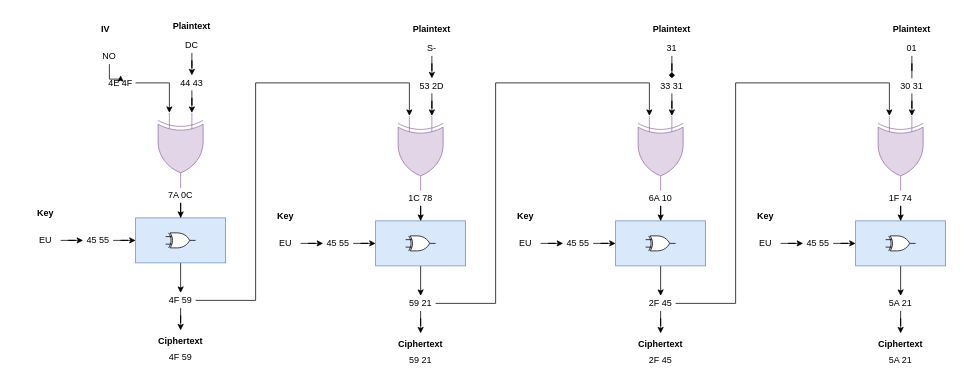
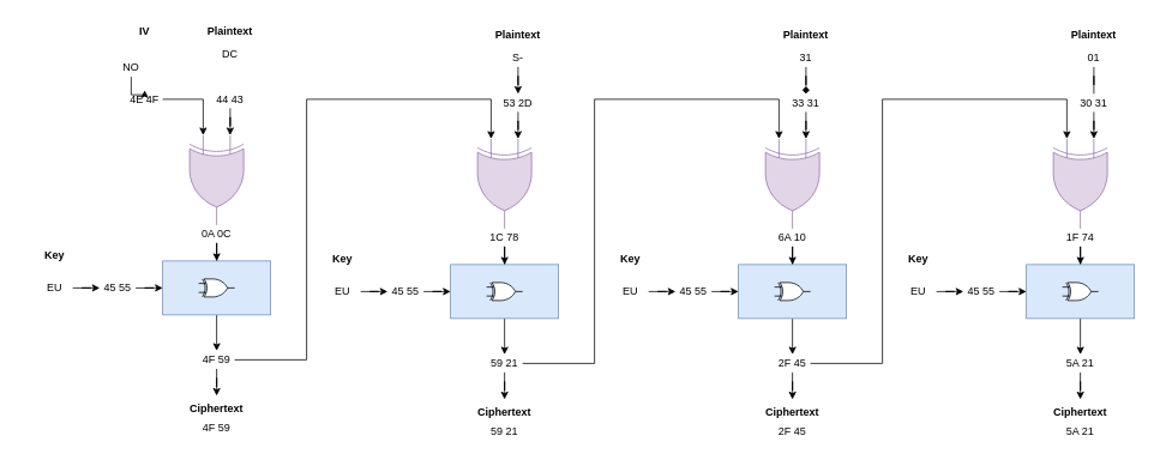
  <mxCell id="0" />
  <mxCell id="1" parent="0" />
- <mxCell id="2" style="edgeStyle=orthogonalEdgeStyle;rounded=0;orthogonalLoop=1;jettySize=auto;html=1;entryX=0.5;entryY=0;entryDx=0;entryDy=0;" edge="1" parent="1" source="3" target="6"><mxGeometry relative="1" as="geometry" /></mxCell>
  <mxCell id="3" value="DC" style="text;html=1;strokeColor=none;fillColor=none;align=center;verticalAlign=middle;whiteSpace=wrap;rounded=0;" vertex="1" parent="1"><mxGeometry x="220" y="50" width="70" height="20" as="geometry" /></mxCell>
  <mxCell id="4" value="" style="verticalLabelPosition=bottom;shadow=0;dashed=0;align=center;html=1;verticalAlign=top;shape=mxgraph.electrical.logic_gates.logic_gate;operation=xor;rotation=90;fillColor=#e1d5e7;strokeColor=#9673a6;" vertex="1" parent="1"><mxGeometry x="190" y="170" width="100" height="60" as="geometry" /></mxCell>
  <mxCell id="5" style="edgeStyle=orthogonalEdgeStyle;rounded=0;orthogonalLoop=1;jettySize=auto;html=1;entryX=0;entryY=0.25;entryDx=0;entryDy=0;entryPerimeter=0;" edge="1" parent="1" source="6" target="4"><mxGeometry relative="1" as="geometry" /></mxCell>
  <mxCell id="6" value="44 43" style="text;html=1;strokeColor=none;fillColor=none;align=center;verticalAlign=middle;whiteSpace=wrap;rounded=0;" vertex="1" parent="1"><mxGeometry x="235" y="100" width="40" height="20" as="geometry" /></mxCell>
  <mxCell id="7" value="Plaintext" style="text;align=center;fontStyle=1;verticalAlign=middle;spacingLeft=3;spacingRight=3;strokeColor=none;rotatable=0;points=[[0,0.5],[1,0.5]];portConstraint=eastwest;" vertex="1" parent="1"><mxGeometry x="215" y="20" width="80" height="26" as="geometry" /></mxCell>
- <mxCell id="8" value="IV" style="text;align=center;fontStyle=1;verticalAlign=middle;spacingLeft=3;spacingRight=3;strokeColor=none;rotatable=0;points=[[0,0.5],[1,0.5]];portConstraint=eastwest;" vertex="1" parent="1"><mxGeometry x="100" y="25" width="80" height="26" as="geometry" /></mxCell>
+ <mxCell id="8" value="IV" style="text;align=center;fontStyle=1;verticalAlign=middle;spacingLeft=3;spacingRight=3;strokeColor=none;rotatable=0;points=[[0,0.5],[1,0.5]];portConstraint=eastwest;" vertex="1" parent="1"><mxGeometry x="120" y="20" width="80" height="26" as="geometry" /></mxCell>
  <mxCell id="9" style="edgeStyle=orthogonalEdgeStyle;rounded=0;orthogonalLoop=1;jettySize=auto;html=1;" edge="1" parent="1" source="10" target="12"><mxGeometry relative="1" as="geometry" /></mxCell>
  <mxCell id="10" value="NO" style="text;html=1;strokeColor=none;fillColor=none;align=center;verticalAlign=middle;whiteSpace=wrap;rounded=0;" vertex="1" parent="1"><mxGeometry x="125" y="65" width="40" height="20" as="geometry" /></mxCell>
  <mxCell id="11" style="edgeStyle=orthogonalEdgeStyle;rounded=0;orthogonalLoop=1;jettySize=auto;html=1;entryX=0;entryY=0.75;entryDx=0;entryDy=0;entryPerimeter=0;" edge="1" parent="1" source="12" target="4"><mxGeometry relative="1" as="geometry" /></mxCell>
  <mxCell id="12" value="4E 4F" style="text;html=1;strokeColor=none;fillColor=none;align=center;verticalAlign=middle;whiteSpace=wrap;rounded=0;" vertex="1" parent="1"><mxGeometry x="140" y="100" width="40" height="20" as="geometry" /></mxCell>
  <mxCell id="13" style="edgeStyle=orthogonalEdgeStyle;rounded=0;orthogonalLoop=1;jettySize=auto;html=1;" edge="1" parent="1" source="14" target="17"><mxGeometry relative="1" as="geometry" /></mxCell>
- <mxCell id="14" value="7A 0C" style="text;html=1;strokeColor=none;fillColor=none;align=center;verticalAlign=middle;whiteSpace=wrap;rounded=0;" vertex="1" parent="1"><mxGeometry x="220" y="250" width="40" height="20" as="geometry" /></mxCell>
+ <mxCell id="14" value="0A 0C" style="text;html=1;strokeColor=none;fillColor=none;align=center;verticalAlign=middle;whiteSpace=wrap;rounded=0;" vertex="1" parent="1"><mxGeometry x="220" y="250" width="40" height="20" as="geometry" /></mxCell>
  <mxCell id="15" style="edgeStyle=orthogonalEdgeStyle;rounded=0;orthogonalLoop=1;jettySize=auto;html=1;entryX=0;entryY=0.75;entryDx=0;entryDy=0;entryPerimeter=0;" edge="1" parent="1" source="17" target="23"><mxGeometry relative="1" as="geometry"><Array as="points"><mxPoint x="200" y="325" /><mxPoint x="200" y="325" /></Array></mxGeometry></mxCell>
  <mxCell id="16" style="edgeStyle=orthogonalEdgeStyle;rounded=0;orthogonalLoop=1;jettySize=auto;html=1;" edge="1" parent="1" source="17" target="26"><mxGeometry relative="1" as="geometry" /></mxCell>
  <mxCell id="17" value="" style="rounded=0;whiteSpace=wrap;html=1;fillColor=#dae8fc;strokeColor=#6c8ebf;" vertex="1" parent="1"><mxGeometry x="180" y="290" width="120" height="60" as="geometry" /></mxCell>
  <mxCell id="18" value="Key" style="text;align=center;fontStyle=1;verticalAlign=middle;spacingLeft=3;spacingRight=3;strokeColor=none;rotatable=0;points=[[0,0.5],[1,0.5]];portConstraint=eastwest;" vertex="1" parent="1"><mxGeometry x="20" y="270" width="80" height="26" as="geometry" /></mxCell>
  <mxCell id="19" style="edgeStyle=orthogonalEdgeStyle;rounded=0;orthogonalLoop=1;jettySize=auto;html=1;" edge="1" parent="1" source="20" target="22"><mxGeometry relative="1" as="geometry" /></mxCell>
  <mxCell id="20" value="EU" style="text;html=1;strokeColor=none;fillColor=none;align=center;verticalAlign=middle;whiteSpace=wrap;rounded=0;" vertex="1" parent="1"><mxGeometry x="40" y="310" width="40" height="20" as="geometry" /></mxCell>
  <mxCell id="21" style="edgeStyle=orthogonalEdgeStyle;rounded=0;orthogonalLoop=1;jettySize=auto;html=1;entryX=0;entryY=0.5;entryDx=0;entryDy=0;" edge="1" parent="1" source="22" target="17"><mxGeometry relative="1" as="geometry" /></mxCell>
  <mxCell id="22" value="45 55" style="text;html=1;strokeColor=none;fillColor=none;align=center;verticalAlign=middle;whiteSpace=wrap;rounded=0;" vertex="1" parent="1"><mxGeometry x="110" y="310" width="40" height="20" as="geometry" /></mxCell>
  <mxCell id="23" value="" style="verticalLabelPosition=bottom;shadow=0;dashed=0;align=center;html=1;verticalAlign=top;shape=mxgraph.electrical.logic_gates.logic_gate;operation=xor;" vertex="1" parent="1"><mxGeometry x="220" y="310" width="40" height="20" as="geometry" /></mxCell>
  <mxCell id="24" style="edgeStyle=orthogonalEdgeStyle;rounded=0;orthogonalLoop=1;jettySize=auto;html=1;entryX=0.5;entryY=0;entryDx=0;entryDy=0;entryPerimeter=0;" edge="1" parent="1" source="26" target="27"><mxGeometry relative="1" as="geometry" /></mxCell>
  <mxCell id="25" style="edgeStyle=orthogonalEdgeStyle;rounded=0;orthogonalLoop=1;jettySize=auto;html=1;entryX=0;entryY=0.75;entryDx=0;entryDy=0;entryPerimeter=0;" edge="1" parent="1" source="26" target="31"><mxGeometry relative="1" as="geometry"><Array as="points"><mxPoint x="340" y="400" /><mxPoint x="340" y="110" /><mxPoint x="545" y="110" /></Array></mxGeometry></mxCell>
  <mxCell id="26" value="4F 59" style="text;html=1;strokeColor=none;fillColor=none;align=center;verticalAlign=middle;whiteSpace=wrap;rounded=0;" vertex="1" parent="1"><mxGeometry x="220" y="390" width="40" height="20" as="geometry" /></mxCell>
  <mxCell id="27" value="Ciphertext" style="text;align=center;fontStyle=1;verticalAlign=middle;spacingLeft=3;spacingRight=3;strokeColor=none;rotatable=0;points=[[0,0.5],[1,0.5]];portConstraint=eastwest;" vertex="1" parent="1"><mxGeometry x="200" y="440" width="80" height="26" as="geometry" /></mxCell>
  <mxCell id="28" value="4F 59" style="text;html=1;strokeColor=none;fillColor=none;align=center;verticalAlign=middle;whiteSpace=wrap;rounded=0;" vertex="1" parent="1"><mxGeometry x="220" y="466" width="40" height="20" as="geometry" /></mxCell>
  <mxCell id="29" style="edgeStyle=orthogonalEdgeStyle;rounded=0;orthogonalLoop=1;jettySize=auto;html=1;entryX=0.5;entryY=0;entryDx=0;entryDy=0;" edge="1" parent="1" source="30" target="33"><mxGeometry relative="1" as="geometry" /></mxCell>
  <mxCell id="30" value="S-" style="text;html=1;strokeColor=none;fillColor=none;align=center;verticalAlign=middle;whiteSpace=wrap;rounded=0;" vertex="1" parent="1"><mxGeometry x="540" y="54" width="70" height="20" as="geometry" /></mxCell>
  <mxCell id="31" value="" style="verticalLabelPosition=bottom;shadow=0;dashed=0;align=center;html=1;verticalAlign=top;shape=mxgraph.electrical.logic_gates.logic_gate;operation=xor;rotation=90;fillColor=#e1d5e7;strokeColor=#9673a6;" vertex="1" parent="1"><mxGeometry x="510" y="174" width="100" height="60" as="geometry" /></mxCell>
  <mxCell id="32" style="edgeStyle=orthogonalEdgeStyle;rounded=0;orthogonalLoop=1;jettySize=auto;html=1;entryX=0;entryY=0.25;entryDx=0;entryDy=0;entryPerimeter=0;" edge="1" parent="1" source="33" target="31"><mxGeometry relative="1" as="geometry" /></mxCell>
  <mxCell id="33" value="53 2D" style="text;html=1;strokeColor=none;fillColor=none;align=center;verticalAlign=middle;whiteSpace=wrap;rounded=0;" vertex="1" parent="1"><mxGeometry x="555" y="104" width="40" height="20" as="geometry" /></mxCell>
  <mxCell id="34" value="Plaintext" style="text;align=center;fontStyle=1;verticalAlign=middle;spacingLeft=3;spacingRight=3;strokeColor=none;rotatable=0;points=[[0,0.5],[1,0.5]];portConstraint=eastwest;" vertex="1" parent="1"><mxGeometry x="535" y="24" width="80" height="26" as="geometry" /></mxCell>
  <mxCell id="35" style="edgeStyle=orthogonalEdgeStyle;rounded=0;orthogonalLoop=1;jettySize=auto;html=1;" edge="1" parent="1" source="36" target="39"><mxGeometry relative="1" as="geometry" /></mxCell>
  <mxCell id="36" value="1C 78" style="text;html=1;strokeColor=none;fillColor=none;align=center;verticalAlign=middle;whiteSpace=wrap;rounded=0;" vertex="1" parent="1"><mxGeometry x="540" y="254" width="40" height="20" as="geometry" /></mxCell>
  <mxCell id="37" style="edgeStyle=orthogonalEdgeStyle;rounded=0;orthogonalLoop=1;jettySize=auto;html=1;entryX=0;entryY=0.75;entryDx=0;entryDy=0;entryPerimeter=0;" edge="1" parent="1" source="39" target="45"><mxGeometry relative="1" as="geometry"><Array as="points"><mxPoint x="520" y="329" /><mxPoint x="520" y="329" /></Array></mxGeometry></mxCell>
  <mxCell id="38" style="edgeStyle=orthogonalEdgeStyle;rounded=0;orthogonalLoop=1;jettySize=auto;html=1;" edge="1" parent="1" source="39" target="48"><mxGeometry relative="1" as="geometry" /></mxCell>
  <mxCell id="39" value="" style="rounded=0;whiteSpace=wrap;html=1;fillColor=#dae8fc;strokeColor=#6c8ebf;" vertex="1" parent="1"><mxGeometry x="500" y="294" width="120" height="60" as="geometry" /></mxCell>
  <mxCell id="40" value="Key" style="text;align=center;fontStyle=1;verticalAlign=middle;spacingLeft=3;spacingRight=3;strokeColor=none;rotatable=0;points=[[0,0.5],[1,0.5]];portConstraint=eastwest;" vertex="1" parent="1"><mxGeometry x="340" y="274" width="80" height="26" as="geometry" /></mxCell>
  <mxCell id="41" style="edgeStyle=orthogonalEdgeStyle;rounded=0;orthogonalLoop=1;jettySize=auto;html=1;" edge="1" parent="1" source="42" target="44"><mxGeometry relative="1" as="geometry" /></mxCell>
  <mxCell id="42" value="EU" style="text;html=1;strokeColor=none;fillColor=none;align=center;verticalAlign=middle;whiteSpace=wrap;rounded=0;" vertex="1" parent="1"><mxGeometry x="360" y="314" width="40" height="20" as="geometry" /></mxCell>
  <mxCell id="43" style="edgeStyle=orthogonalEdgeStyle;rounded=0;orthogonalLoop=1;jettySize=auto;html=1;entryX=0;entryY=0.5;entryDx=0;entryDy=0;" edge="1" parent="1" source="44" target="39"><mxGeometry relative="1" as="geometry" /></mxCell>
  <mxCell id="44" value="45 55" style="text;html=1;strokeColor=none;fillColor=none;align=center;verticalAlign=middle;whiteSpace=wrap;rounded=0;" vertex="1" parent="1"><mxGeometry x="430" y="314" width="40" height="20" as="geometry" /></mxCell>
  <mxCell id="45" value="" style="verticalLabelPosition=bottom;shadow=0;dashed=0;align=center;html=1;verticalAlign=top;shape=mxgraph.electrical.logic_gates.logic_gate;operation=xor;" vertex="1" parent="1"><mxGeometry x="540" y="314" width="40" height="20" as="geometry" /></mxCell>
  <mxCell id="46" style="edgeStyle=orthogonalEdgeStyle;rounded=0;orthogonalLoop=1;jettySize=auto;html=1;entryX=0.5;entryY=0;entryDx=0;entryDy=0;entryPerimeter=0;" edge="1" parent="1" source="48" target="49"><mxGeometry relative="1" as="geometry" /></mxCell>
  <mxCell id="47" style="edgeStyle=orthogonalEdgeStyle;rounded=0;orthogonalLoop=1;jettySize=auto;html=1;entryX=0;entryY=0.75;entryDx=0;entryDy=0;entryPerimeter=0;" edge="1" parent="1" source="48" target="53"><mxGeometry relative="1" as="geometry"><Array as="points"><mxPoint x="660" y="404" /><mxPoint x="660" y="110" /><mxPoint x="865" y="110" /></Array></mxGeometry></mxCell>
  <mxCell id="48" value="59 21" style="text;html=1;strokeColor=none;fillColor=none;align=center;verticalAlign=middle;whiteSpace=wrap;rounded=0;" vertex="1" parent="1"><mxGeometry x="540" y="394" width="40" height="20" as="geometry" /></mxCell>
  <mxCell id="49" value="Ciphertext" style="text;align=center;fontStyle=1;verticalAlign=middle;spacingLeft=3;spacingRight=3;strokeColor=none;rotatable=0;points=[[0,0.5],[1,0.5]];portConstraint=eastwest;" vertex="1" parent="1"><mxGeometry x="520" y="444" width="80" height="26" as="geometry" /></mxCell>
  <mxCell id="50" value="59 21" style="text;html=1;strokeColor=none;fillColor=none;align=center;verticalAlign=middle;whiteSpace=wrap;rounded=0;" vertex="1" parent="1"><mxGeometry x="540" y="470" width="40" height="20" as="geometry" /></mxCell>
  <mxCell id="51" style="edgeStyle=orthogonalEdgeStyle;rounded=0;orthogonalLoop=1;jettySize=auto;html=1;entryX=0.5;entryY=0;entryDx=0;entryDy=0;endArrow=diamond;" edge="1" parent="1" source="52" target="55"><mxGeometry relative="1" as="geometry" /></mxCell>
  <mxCell id="52" value="31" style="text;html=1;strokeColor=none;fillColor=none;align=center;verticalAlign=middle;whiteSpace=wrap;rounded=0;" vertex="1" parent="1"><mxGeometry x="860" y="54" width="70" height="20" as="geometry" /></mxCell>
  <mxCell id="53" value="" style="verticalLabelPosition=bottom;shadow=0;dashed=0;align=center;html=1;verticalAlign=top;shape=mxgraph.electrical.logic_gates.logic_gate;operation=xor;rotation=90;fillColor=#e1d5e7;strokeColor=#9673a6;" vertex="1" parent="1"><mxGeometry x="830" y="174" width="100" height="60" as="geometry" /></mxCell>
  <mxCell id="54" style="edgeStyle=orthogonalEdgeStyle;rounded=0;orthogonalLoop=1;jettySize=auto;html=1;entryX=0;entryY=0.25;entryDx=0;entryDy=0;entryPerimeter=0;" edge="1" parent="1" source="55" target="53"><mxGeometry relative="1" as="geometry" /></mxCell>
  <mxCell id="55" value="33 31" style="text;html=1;strokeColor=none;fillColor=none;align=center;verticalAlign=middle;whiteSpace=wrap;rounded=0;" vertex="1" parent="1"><mxGeometry x="875" y="104" width="40" height="20" as="geometry" /></mxCell>
  <mxCell id="56" value="Plaintext" style="text;align=center;fontStyle=1;verticalAlign=middle;spacingLeft=3;spacingRight=3;strokeColor=none;rotatable=0;points=[[0,0.5],[1,0.5]];portConstraint=eastwest;" vertex="1" parent="1"><mxGeometry x="855" y="24" width="80" height="26" as="geometry" /></mxCell>
  <mxCell id="57" style="edgeStyle=orthogonalEdgeStyle;rounded=0;orthogonalLoop=1;jettySize=auto;html=1;" edge="1" parent="1" source="58" target="61"><mxGeometry relative="1" as="geometry" /></mxCell>
  <mxCell id="58" value="6A 10" style="text;html=1;strokeColor=none;fillColor=none;align=center;verticalAlign=middle;whiteSpace=wrap;rounded=0;" vertex="1" parent="1"><mxGeometry x="860" y="254" width="40" height="20" as="geometry" /></mxCell>
  <mxCell id="59" style="edgeStyle=orthogonalEdgeStyle;rounded=0;orthogonalLoop=1;jettySize=auto;html=1;entryX=0;entryY=0.75;entryDx=0;entryDy=0;entryPerimeter=0;" edge="1" parent="1" source="61" target="67"><mxGeometry relative="1" as="geometry"><Array as="points"><mxPoint x="840" y="329" /><mxPoint x="840" y="329" /></Array></mxGeometry></mxCell>
  <mxCell id="60" style="edgeStyle=orthogonalEdgeStyle;rounded=0;orthogonalLoop=1;jettySize=auto;html=1;" edge="1" parent="1" source="61" target="70"><mxGeometry relative="1" as="geometry" /></mxCell>
  <mxCell id="61" value="" style="rounded=0;whiteSpace=wrap;html=1;fillColor=#dae8fc;strokeColor=#6c8ebf;" vertex="1" parent="1"><mxGeometry x="820" y="294" width="120" height="60" as="geometry" /></mxCell>
  <mxCell id="62" value="Key" style="text;align=center;fontStyle=1;verticalAlign=middle;spacingLeft=3;spacingRight=3;strokeColor=none;rotatable=0;points=[[0,0.5],[1,0.5]];portConstraint=eastwest;" vertex="1" parent="1"><mxGeometry x="660" y="274" width="80" height="26" as="geometry" /></mxCell>
  <mxCell id="63" style="edgeStyle=orthogonalEdgeStyle;rounded=0;orthogonalLoop=1;jettySize=auto;html=1;" edge="1" parent="1" source="64" target="66"><mxGeometry relative="1" as="geometry" /></mxCell>
  <mxCell id="64" value="EU" style="text;html=1;strokeColor=none;fillColor=none;align=center;verticalAlign=middle;whiteSpace=wrap;rounded=0;" vertex="1" parent="1"><mxGeometry x="680" y="314" width="40" height="20" as="geometry" /></mxCell>
  <mxCell id="65" style="edgeStyle=orthogonalEdgeStyle;rounded=0;orthogonalLoop=1;jettySize=auto;html=1;entryX=0;entryY=0.5;entryDx=0;entryDy=0;" edge="1" parent="1" source="66" target="61"><mxGeometry relative="1" as="geometry" /></mxCell>
  <mxCell id="66" value="45 55" style="text;html=1;strokeColor=none;fillColor=none;align=center;verticalAlign=middle;whiteSpace=wrap;rounded=0;" vertex="1" parent="1"><mxGeometry x="750" y="314" width="40" height="20" as="geometry" /></mxCell>
  <mxCell id="67" value="" style="verticalLabelPosition=bottom;shadow=0;dashed=0;align=center;html=1;verticalAlign=top;shape=mxgraph.electrical.logic_gates.logic_gate;operation=xor;" vertex="1" parent="1"><mxGeometry x="860" y="314" width="40" height="20" as="geometry" /></mxCell>
  <mxCell id="68" style="edgeStyle=orthogonalEdgeStyle;rounded=0;orthogonalLoop=1;jettySize=auto;html=1;entryX=0.5;entryY=0;entryDx=0;entryDy=0;entryPerimeter=0;" edge="1" parent="1" source="70" target="71"><mxGeometry relative="1" as="geometry" /></mxCell>
  <mxCell id="69" style="edgeStyle=orthogonalEdgeStyle;rounded=0;orthogonalLoop=1;jettySize=auto;html=1;entryX=0;entryY=0.75;entryDx=0;entryDy=0;entryPerimeter=0;" edge="1" parent="1" source="70" target="75"><mxGeometry relative="1" as="geometry"><Array as="points"><mxPoint x="980" y="404" /><mxPoint x="980" y="110" /><mxPoint x="1185" y="110" /></Array></mxGeometry></mxCell>
  <mxCell id="70" value="2F 45" style="text;html=1;strokeColor=none;fillColor=none;align=center;verticalAlign=middle;whiteSpace=wrap;rounded=0;" vertex="1" parent="1"><mxGeometry x="860" y="394" width="40" height="20" as="geometry" /></mxCell>
  <mxCell id="71" value="Ciphertext" style="text;align=center;fontStyle=1;verticalAlign=middle;spacingLeft=3;spacingRight=3;strokeColor=none;rotatable=0;points=[[0,0.5],[1,0.5]];portConstraint=eastwest;" vertex="1" parent="1"><mxGeometry x="840" y="444" width="80" height="26" as="geometry" /></mxCell>
  <mxCell id="72" value="2F 45" style="text;html=1;strokeColor=none;fillColor=none;align=center;verticalAlign=middle;whiteSpace=wrap;rounded=0;" vertex="1" parent="1"><mxGeometry x="860" y="470" width="40" height="20" as="geometry" /></mxCell>
  <mxCell id="73" style="edgeStyle=orthogonalEdgeStyle;rounded=0;orthogonalLoop=1;jettySize=auto;html=1;entryX=0.5;entryY=0;entryDx=0;entryDy=0;endArrow=none;" edge="1" parent="1" source="74" target="77"><mxGeometry relative="1" as="geometry" /></mxCell>
  <mxCell id="74" value="01" style="text;html=1;strokeColor=none;fillColor=none;align=center;verticalAlign=middle;whiteSpace=wrap;rounded=0;" vertex="1" parent="1"><mxGeometry x="1180" y="54" width="70" height="20" as="geometry" /></mxCell>
  <mxCell id="75" value="" style="verticalLabelPosition=bottom;shadow=0;dashed=0;align=center;html=1;verticalAlign=top;shape=mxgraph.electrical.logic_gates.logic_gate;operation=xor;rotation=90;fillColor=#e1d5e7;strokeColor=#9673a6;" vertex="1" parent="1"><mxGeometry x="1150" y="174" width="100" height="60" as="geometry" /></mxCell>
  <mxCell id="76" style="edgeStyle=orthogonalEdgeStyle;rounded=0;orthogonalLoop=1;jettySize=auto;html=1;entryX=0;entryY=0.25;entryDx=0;entryDy=0;entryPerimeter=0;" edge="1" parent="1" source="77" target="75"><mxGeometry relative="1" as="geometry" /></mxCell>
  <mxCell id="77" value="30 31" style="text;html=1;strokeColor=none;fillColor=none;align=center;verticalAlign=middle;whiteSpace=wrap;rounded=0;" vertex="1" parent="1"><mxGeometry x="1195" y="104" width="40" height="20" as="geometry" /></mxCell>
  <mxCell id="78" value="Plaintext" style="text;align=center;fontStyle=1;verticalAlign=middle;spacingLeft=3;spacingRight=3;strokeColor=none;rotatable=0;points=[[0,0.5],[1,0.5]];portConstraint=eastwest;" vertex="1" parent="1"><mxGeometry x="1175" y="24" width="80" height="26" as="geometry" /></mxCell>
  <mxCell id="79" style="edgeStyle=orthogonalEdgeStyle;rounded=0;orthogonalLoop=1;jettySize=auto;html=1;" edge="1" parent="1" source="80" target="83"><mxGeometry relative="1" as="geometry" /></mxCell>
  <mxCell id="80" value="1F 74" style="text;html=1;strokeColor=none;fillColor=none;align=center;verticalAlign=middle;whiteSpace=wrap;rounded=0;" vertex="1" parent="1"><mxGeometry x="1180" y="254" width="40" height="20" as="geometry" /></mxCell>
  <mxCell id="81" style="edgeStyle=orthogonalEdgeStyle;rounded=0;orthogonalLoop=1;jettySize=auto;html=1;entryX=0;entryY=0.75;entryDx=0;entryDy=0;entryPerimeter=0;" edge="1" parent="1" source="83" target="89"><mxGeometry relative="1" as="geometry"><Array as="points"><mxPoint x="1160" y="329" /><mxPoint x="1160" y="329" /></Array></mxGeometry></mxCell>
  <mxCell id="82" style="edgeStyle=orthogonalEdgeStyle;rounded=0;orthogonalLoop=1;jettySize=auto;html=1;" edge="1" parent="1" source="83" target="91"><mxGeometry relative="1" as="geometry" /></mxCell>
  <mxCell id="83" value="" style="rounded=0;whiteSpace=wrap;html=1;fillColor=#dae8fc;strokeColor=#6c8ebf;" vertex="1" parent="1"><mxGeometry x="1140" y="294" width="120" height="60" as="geometry" /></mxCell>
  <mxCell id="84" value="Key" style="text;align=center;fontStyle=1;verticalAlign=middle;spacingLeft=3;spacingRight=3;strokeColor=none;rotatable=0;points=[[0,0.5],[1,0.5]];portConstraint=eastwest;" vertex="1" parent="1"><mxGeometry x="980" y="274" width="80" height="26" as="geometry" /></mxCell>
  <mxCell id="85" style="edgeStyle=orthogonalEdgeStyle;rounded=0;orthogonalLoop=1;jettySize=auto;html=1;" edge="1" parent="1" source="86" target="88"><mxGeometry relative="1" as="geometry" /></mxCell>
  <mxCell id="86" value="EU" style="text;html=1;strokeColor=none;fillColor=none;align=center;verticalAlign=middle;whiteSpace=wrap;rounded=0;" vertex="1" parent="1"><mxGeometry x="1000" y="314" width="40" height="20" as="geometry" /></mxCell>
  <mxCell id="87" style="edgeStyle=orthogonalEdgeStyle;rounded=0;orthogonalLoop=1;jettySize=auto;html=1;entryX=0;entryY=0.5;entryDx=0;entryDy=0;" edge="1" parent="1" source="88" target="83"><mxGeometry relative="1" as="geometry" /></mxCell>
  <mxCell id="88" value="45 55" style="text;html=1;strokeColor=none;fillColor=none;align=center;verticalAlign=middle;whiteSpace=wrap;rounded=0;" vertex="1" parent="1"><mxGeometry x="1070" y="314" width="40" height="20" as="geometry" /></mxCell>
  <mxCell id="89" value="" style="verticalLabelPosition=bottom;shadow=0;dashed=0;align=center;html=1;verticalAlign=top;shape=mxgraph.electrical.logic_gates.logic_gate;operation=xor;" vertex="1" parent="1"><mxGeometry x="1180" y="314" width="40" height="20" as="geometry" /></mxCell>
  <mxCell id="90" style="edgeStyle=orthogonalEdgeStyle;rounded=0;orthogonalLoop=1;jettySize=auto;html=1;entryX=0.5;entryY=0;entryDx=0;entryDy=0;entryPerimeter=0;" edge="1" parent="1" source="91" target="92"><mxGeometry relative="1" as="geometry" /></mxCell>
  <mxCell id="91" value="5A 21" style="text;html=1;strokeColor=none;fillColor=none;align=center;verticalAlign=middle;whiteSpace=wrap;rounded=0;" vertex="1" parent="1"><mxGeometry x="1180" y="394" width="40" height="20" as="geometry" /></mxCell>
  <mxCell id="92" value="Ciphertext" style="text;align=center;fontStyle=1;verticalAlign=middle;spacingLeft=3;spacingRight=3;strokeColor=none;rotatable=0;points=[[0,0.5],[1,0.5]];portConstraint=eastwest;" vertex="1" parent="1"><mxGeometry x="1160" y="444" width="80" height="26" as="geometry" /></mxCell>
  <mxCell id="93" value="5A 21" style="text;html=1;strokeColor=none;fillColor=none;align=center;verticalAlign=middle;whiteSpace=wrap;rounded=0;" vertex="1" parent="1"><mxGeometry x="1180" y="470" width="40" height="20" as="geometry" /></mxCell>
